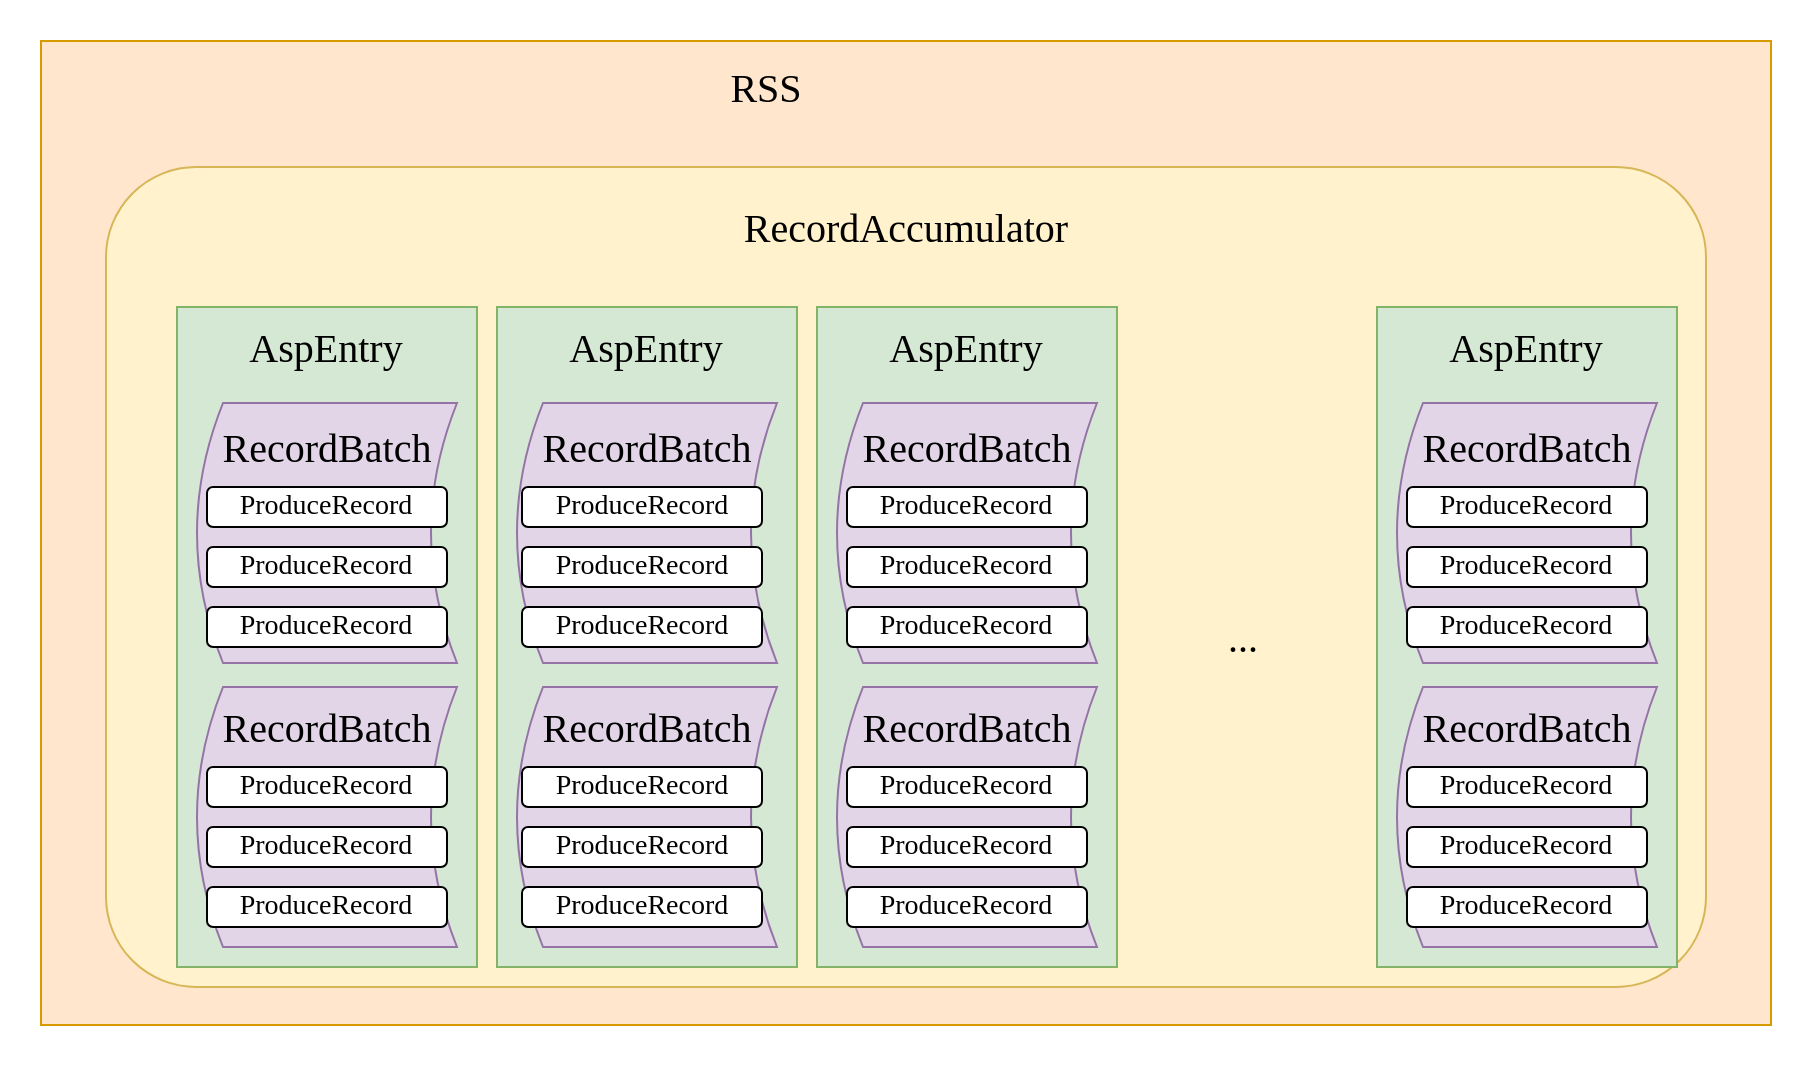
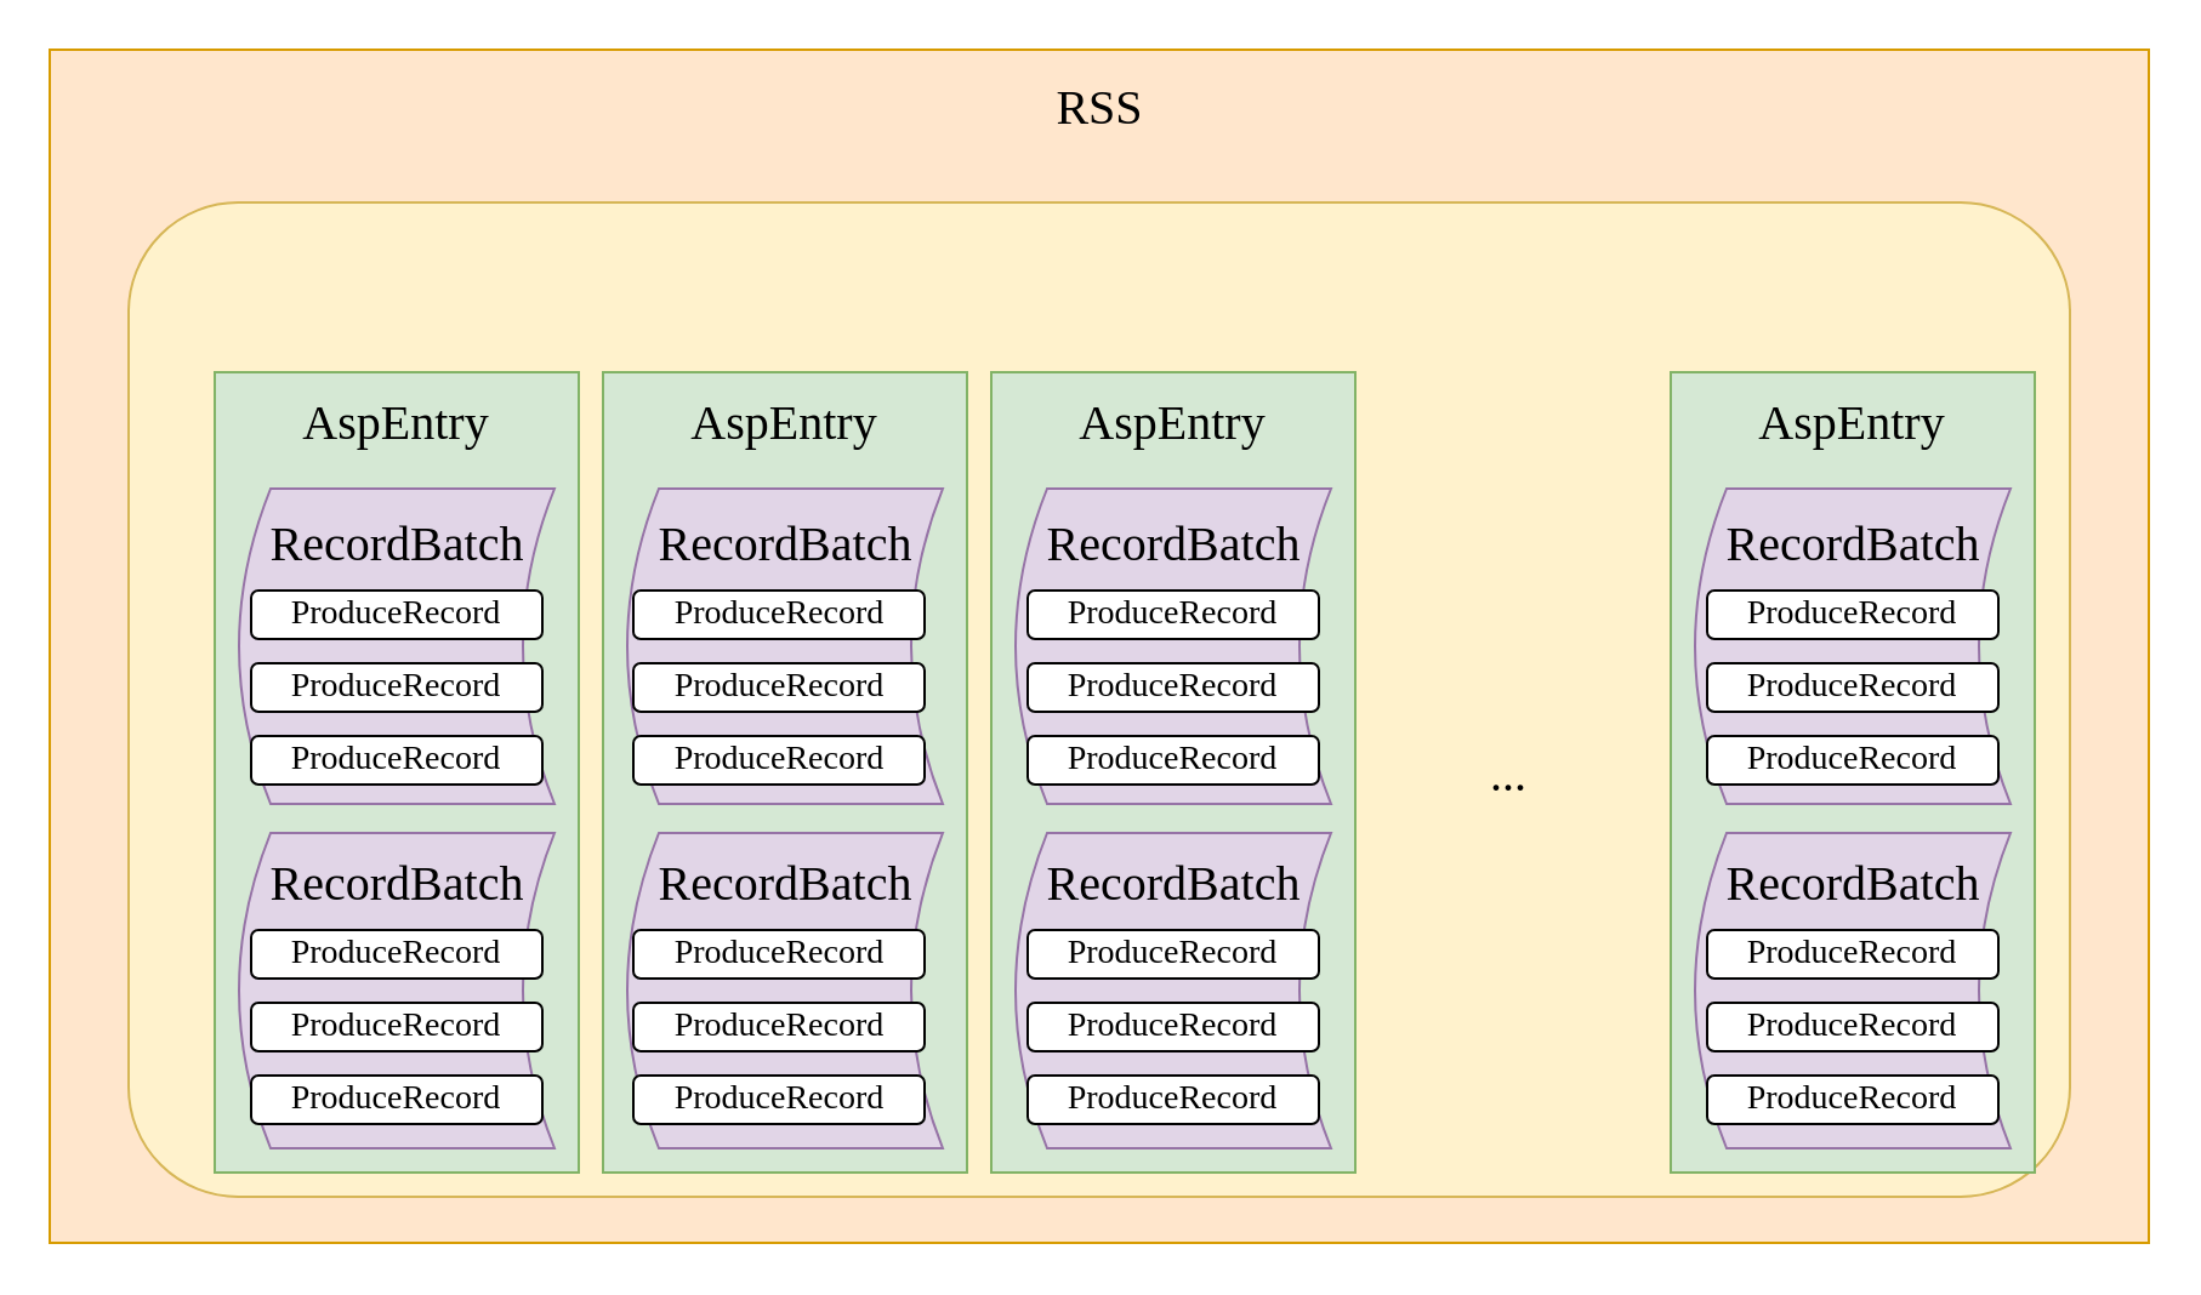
  <mxCell id="0" />
  <mxCell id="1" parent="0" />
  <mxCell id="2" value="" style="rounded=0;whiteSpace=wrap;html=1;fillColor=#ffe6cc;strokeColor=#d79b00;" vertex="1" parent="1"><mxGeometry x="20" y="20" width="865" height="492" as="geometry" /></mxCell>
  <mxCell id="3" value="" style="rounded=1;whiteSpace=wrap;html=1;arcSize=11;fillColor=#fff2cc;strokeColor=#d6b656;" vertex="1" parent="1"><mxGeometry x="52.5" y="83" width="800" height="410" as="geometry" /></mxCell>
  <mxCell id="4" value="" style="rounded=0;whiteSpace=wrap;html=1;fillColor=#d5e8d4;strokeColor=#82b366;" vertex="1" parent="1"><mxGeometry x="88" y="153" width="150" height="330" as="geometry" /></mxCell>
  <mxCell id="5" value="" style="shape=dataStorage;whiteSpace=wrap;html=1;fillColor=#e1d5e7;strokeColor=#9673a6;" vertex="1" parent="1"><mxGeometry x="98" y="201" width="130" height="130" as="geometry" /></mxCell>
  <mxCell id="6" value="" style="rounded=0;whiteSpace=wrap;html=1;fillColor=#d5e8d4;strokeColor=#82b366;" vertex="1" parent="1"><mxGeometry x="248" y="153" width="150" height="330" as="geometry" /></mxCell>
  <mxCell id="7" value="" style="rounded=0;whiteSpace=wrap;html=1;fillColor=#d5e8d4;strokeColor=#82b366;" vertex="1" parent="1"><mxGeometry x="408" y="153" width="150" height="330" as="geometry" /></mxCell>
  <mxCell id="8" value="" style="rounded=0;whiteSpace=wrap;html=1;fillColor=#d5e8d4;strokeColor=#82b366;" vertex="1" parent="1"><mxGeometry x="688" y="153" width="150" height="330" as="geometry" /></mxCell>
  <mxCell id="9" value="" style="shape=dataStorage;whiteSpace=wrap;html=1;fillColor=#e1d5e7;strokeColor=#9673a6;" vertex="1" parent="1"><mxGeometry x="98" y="343" width="130" height="130" as="geometry" /></mxCell>
  <mxCell id="10" value="" style="shape=dataStorage;whiteSpace=wrap;html=1;fillColor=#e1d5e7;strokeColor=#9673a6;" vertex="1" parent="1"><mxGeometry x="258" y="201" width="130" height="130" as="geometry" /></mxCell>
  <mxCell id="11" value="" style="shape=dataStorage;whiteSpace=wrap;html=1;fillColor=#e1d5e7;strokeColor=#9673a6;" vertex="1" parent="1"><mxGeometry x="258" y="343" width="130" height="130" as="geometry" /></mxCell>
  <mxCell id="12" value="" style="shape=dataStorage;whiteSpace=wrap;html=1;fillColor=#e1d5e7;strokeColor=#9673a6;" vertex="1" parent="1"><mxGeometry x="418" y="201" width="130" height="130" as="geometry" /></mxCell>
  <mxCell id="13" value="" style="shape=dataStorage;whiteSpace=wrap;html=1;fillColor=#e1d5e7;strokeColor=#9673a6;" vertex="1" parent="1"><mxGeometry x="418" y="343" width="130" height="130" as="geometry" /></mxCell>
  <mxCell id="14" value="" style="shape=dataStorage;whiteSpace=wrap;html=1;fillColor=#e1d5e7;strokeColor=#9673a6;" vertex="1" parent="1"><mxGeometry x="698" y="201" width="130" height="130" as="geometry" /></mxCell>
  <mxCell id="15" value="" style="shape=dataStorage;whiteSpace=wrap;html=1;fillColor=#e1d5e7;strokeColor=#9673a6;" vertex="1" parent="1"><mxGeometry x="698" y="343" width="130" height="130" as="geometry" /></mxCell>
- <mxCell id="16" value="&lt;font face=&quot;Consolas&quot; style=&quot;font-size: 20px&quot;&gt;RSS&lt;/font&gt;" style="text;html=1;strokeColor=none;fillColor=none;align=center;verticalAlign=middle;whiteSpace=wrap;rounded=0;" vertex="1" parent="1"><mxGeometry x="362.5" y="33" width="40" height="20" as="geometry" /></mxCell>
- <mxCell id="17" value="&lt;font face=&quot;Consolas&quot; style=&quot;font-size: 20px&quot;&gt;RecordAccumulator&lt;/font&gt;" style="text;html=1;strokeColor=none;fillColor=none;align=center;verticalAlign=middle;whiteSpace=wrap;rounded=0;" vertex="1" parent="1"><mxGeometry x="344.75" y="103" width="215.5" height="20" as="geometry" /></mxCell>
+ <mxCell id="16" value="&lt;font face=&quot;Consolas&quot; style=&quot;font-size: 20px&quot;&gt;RSS&lt;/font&gt;" style="text;html=1;strokeColor=none;fillColor=none;align=center;verticalAlign=middle;whiteSpace=wrap;rounded=0;" vertex="1" parent="1"><mxGeometry x="432.5" y="33" width="40" height="20" as="geometry" /></mxCell>
  <mxCell id="18" value="&lt;font face=&quot;Consolas&quot; style=&quot;font-size: 20px&quot;&gt;AspEntry&lt;/font&gt;" style="text;html=1;strokeColor=none;fillColor=none;align=center;verticalAlign=middle;whiteSpace=wrap;rounded=0;" vertex="1" parent="1"><mxGeometry x="113" y="163" width="100" height="20" as="geometry" /></mxCell>
  <mxCell id="19" value="&lt;font face=&quot;Consolas&quot; style=&quot;font-size: 20px&quot;&gt;AspEntry&lt;/font&gt;" style="text;html=1;strokeColor=none;fillColor=none;align=center;verticalAlign=middle;whiteSpace=wrap;rounded=0;" vertex="1" parent="1"><mxGeometry x="273" y="163" width="100" height="20" as="geometry" /></mxCell>
  <mxCell id="20" value="&lt;font face=&quot;Consolas&quot; style=&quot;font-size: 20px&quot;&gt;AspEntry&lt;/font&gt;" style="text;html=1;strokeColor=none;fillColor=none;align=center;verticalAlign=middle;whiteSpace=wrap;rounded=0;" vertex="1" parent="1"><mxGeometry x="433" y="163" width="100" height="20" as="geometry" /></mxCell>
  <mxCell id="21" value="&lt;font face=&quot;Consolas&quot; style=&quot;font-size: 20px&quot;&gt;AspEntry&lt;/font&gt;" style="text;html=1;strokeColor=none;fillColor=none;align=center;verticalAlign=middle;whiteSpace=wrap;rounded=0;" vertex="1" parent="1"><mxGeometry x="713" y="163" width="100" height="20" as="geometry" /></mxCell>
  <mxCell id="22" value="&lt;font face=&quot;Consolas&quot; style=&quot;font-size: 20px&quot;&gt;RecordBatch&lt;/font&gt;" style="text;html=1;strokeColor=none;fillColor=none;align=center;verticalAlign=middle;whiteSpace=wrap;rounded=0;" vertex="1" parent="1"><mxGeometry x="105.5" y="213" width="115" height="20" as="geometry" /></mxCell>
  <mxCell id="23" value="&lt;font face=&quot;Consolas&quot; style=&quot;font-size: 20px&quot;&gt;RecordBatch&lt;/font&gt;" style="text;html=1;strokeColor=none;fillColor=none;align=center;verticalAlign=middle;whiteSpace=wrap;rounded=0;" vertex="1" parent="1"><mxGeometry x="265.5" y="213" width="115" height="20" as="geometry" /></mxCell>
  <mxCell id="24" value="&lt;font face=&quot;Consolas&quot; style=&quot;font-size: 20px&quot;&gt;RecordBatch&lt;/font&gt;" style="text;html=1;strokeColor=none;fillColor=none;align=center;verticalAlign=middle;whiteSpace=wrap;rounded=0;" vertex="1" parent="1"><mxGeometry x="425.5" y="213" width="115" height="20" as="geometry" /></mxCell>
  <mxCell id="25" value="&lt;font face=&quot;Consolas&quot; style=&quot;font-size: 20px&quot;&gt;RecordBatch&lt;/font&gt;" style="text;html=1;strokeColor=none;fillColor=none;align=center;verticalAlign=middle;whiteSpace=wrap;rounded=0;" vertex="1" parent="1"><mxGeometry x="705.5" y="213" width="115" height="20" as="geometry" /></mxCell>
  <mxCell id="26" value="&lt;font face=&quot;Consolas&quot; style=&quot;font-size: 20px&quot;&gt;RecordBatch&lt;/font&gt;" style="text;html=1;strokeColor=none;fillColor=none;align=center;verticalAlign=middle;whiteSpace=wrap;rounded=0;" vertex="1" parent="1"><mxGeometry x="105.5" y="353" width="115" height="20" as="geometry" /></mxCell>
  <mxCell id="27" value="&lt;font face=&quot;Consolas&quot; style=&quot;font-size: 20px&quot;&gt;RecordBatch&lt;/font&gt;" style="text;html=1;strokeColor=none;fillColor=none;align=center;verticalAlign=middle;whiteSpace=wrap;rounded=0;" vertex="1" parent="1"><mxGeometry x="265.5" y="353" width="115" height="20" as="geometry" /></mxCell>
  <mxCell id="28" value="&lt;font face=&quot;Consolas&quot; style=&quot;font-size: 20px&quot;&gt;RecordBatch&lt;/font&gt;" style="text;html=1;strokeColor=none;fillColor=none;align=center;verticalAlign=middle;whiteSpace=wrap;rounded=0;" vertex="1" parent="1"><mxGeometry x="425.5" y="353" width="115" height="20" as="geometry" /></mxCell>
  <mxCell id="29" value="&lt;font face=&quot;Consolas&quot; style=&quot;font-size: 20px&quot;&gt;RecordBatch&lt;/font&gt;" style="text;html=1;strokeColor=none;fillColor=none;align=center;verticalAlign=middle;whiteSpace=wrap;rounded=0;" vertex="1" parent="1"><mxGeometry x="705.5" y="353" width="115" height="20" as="geometry" /></mxCell>
  <mxCell id="30" value="&lt;font face=&quot;Consolas&quot; style=&quot;font-size: 20px&quot;&gt;...&lt;/font&gt;" style="text;html=1;strokeColor=none;fillColor=none;align=center;verticalAlign=middle;whiteSpace=wrap;rounded=0;" vertex="1" parent="1"><mxGeometry x="598" y="308" width="47.25" height="20" as="geometry" /></mxCell>
  <mxCell id="31" value="&lt;font face=&quot;Consolas&quot; style=&quot;font-size: 14px&quot;&gt;ProduceRecord&lt;/font&gt;" style="rounded=1;whiteSpace=wrap;html=1;" vertex="1" parent="1"><mxGeometry x="103" y="273" width="120" height="20" as="geometry" /></mxCell>
  <mxCell id="32" value="&lt;font face=&quot;Consolas&quot; style=&quot;font-size: 14px&quot;&gt;ProduceRecord&lt;/font&gt;" style="rounded=1;whiteSpace=wrap;html=1;" vertex="1" parent="1"><mxGeometry x="103" y="243" width="120" height="20" as="geometry" /></mxCell>
  <mxCell id="33" value="&lt;font face=&quot;Consolas&quot; style=&quot;font-size: 14px&quot;&gt;ProduceRecord&lt;/font&gt;" style="rounded=1;whiteSpace=wrap;html=1;" vertex="1" parent="1"><mxGeometry x="103" y="303" width="120" height="20" as="geometry" /></mxCell>
  <mxCell id="34" value="&lt;font face=&quot;Consolas&quot; style=&quot;font-size: 14px&quot;&gt;ProduceRecord&lt;/font&gt;" style="rounded=1;whiteSpace=wrap;html=1;" vertex="1" parent="1"><mxGeometry x="260.5" y="273" width="120" height="20" as="geometry" /></mxCell>
  <mxCell id="35" value="&lt;font face=&quot;Consolas&quot; style=&quot;font-size: 14px&quot;&gt;ProduceRecord&lt;/font&gt;" style="rounded=1;whiteSpace=wrap;html=1;" vertex="1" parent="1"><mxGeometry x="260.5" y="243" width="120" height="20" as="geometry" /></mxCell>
  <mxCell id="36" value="&lt;font face=&quot;Consolas&quot; style=&quot;font-size: 14px&quot;&gt;ProduceRecord&lt;/font&gt;" style="rounded=1;whiteSpace=wrap;html=1;" vertex="1" parent="1"><mxGeometry x="260.5" y="303" width="120" height="20" as="geometry" /></mxCell>
  <mxCell id="37" value="&lt;font face=&quot;Consolas&quot; style=&quot;font-size: 14px&quot;&gt;ProduceRecord&lt;/font&gt;" style="rounded=1;whiteSpace=wrap;html=1;" vertex="1" parent="1"><mxGeometry x="423" y="273" width="120" height="20" as="geometry" /></mxCell>
  <mxCell id="38" value="&lt;font face=&quot;Consolas&quot; style=&quot;font-size: 14px&quot;&gt;ProduceRecord&lt;/font&gt;" style="rounded=1;whiteSpace=wrap;html=1;" vertex="1" parent="1"><mxGeometry x="423" y="243" width="120" height="20" as="geometry" /></mxCell>
  <mxCell id="39" value="&lt;font face=&quot;Consolas&quot; style=&quot;font-size: 14px&quot;&gt;ProduceRecord&lt;/font&gt;" style="rounded=1;whiteSpace=wrap;html=1;" vertex="1" parent="1"><mxGeometry x="423" y="303" width="120" height="20" as="geometry" /></mxCell>
  <mxCell id="40" value="&lt;font face=&quot;Consolas&quot; style=&quot;font-size: 14px&quot;&gt;ProduceRecord&lt;/font&gt;" style="rounded=1;whiteSpace=wrap;html=1;" vertex="1" parent="1"><mxGeometry x="703" y="273" width="120" height="20" as="geometry" /></mxCell>
  <mxCell id="41" value="&lt;font face=&quot;Consolas&quot; style=&quot;font-size: 14px&quot;&gt;ProduceRecord&lt;/font&gt;" style="rounded=1;whiteSpace=wrap;html=1;" vertex="1" parent="1"><mxGeometry x="703" y="243" width="120" height="20" as="geometry" /></mxCell>
  <mxCell id="42" value="&lt;font face=&quot;Consolas&quot; style=&quot;font-size: 14px&quot;&gt;ProduceRecord&lt;/font&gt;" style="rounded=1;whiteSpace=wrap;html=1;" vertex="1" parent="1"><mxGeometry x="703" y="303" width="120" height="20" as="geometry" /></mxCell>
  <mxCell id="43" value="&lt;font face=&quot;Consolas&quot; style=&quot;font-size: 14px&quot;&gt;ProduceRecord&lt;/font&gt;" style="rounded=1;whiteSpace=wrap;html=1;" vertex="1" parent="1"><mxGeometry x="103" y="413" width="120" height="20" as="geometry" /></mxCell>
  <mxCell id="44" value="&lt;font face=&quot;Consolas&quot; style=&quot;font-size: 14px&quot;&gt;ProduceRecord&lt;/font&gt;" style="rounded=1;whiteSpace=wrap;html=1;" vertex="1" parent="1"><mxGeometry x="103" y="383" width="120" height="20" as="geometry" /></mxCell>
  <mxCell id="45" value="&lt;font face=&quot;Consolas&quot; style=&quot;font-size: 14px&quot;&gt;ProduceRecord&lt;/font&gt;" style="rounded=1;whiteSpace=wrap;html=1;" vertex="1" parent="1"><mxGeometry x="103" y="443" width="120" height="20" as="geometry" /></mxCell>
  <mxCell id="46" value="&lt;font face=&quot;Consolas&quot; style=&quot;font-size: 14px&quot;&gt;ProduceRecord&lt;/font&gt;" style="rounded=1;whiteSpace=wrap;html=1;" vertex="1" parent="1"><mxGeometry x="260.5" y="413" width="120" height="20" as="geometry" /></mxCell>
  <mxCell id="47" value="&lt;font face=&quot;Consolas&quot; style=&quot;font-size: 14px&quot;&gt;ProduceRecord&lt;/font&gt;" style="rounded=1;whiteSpace=wrap;html=1;" vertex="1" parent="1"><mxGeometry x="260.5" y="383" width="120" height="20" as="geometry" /></mxCell>
  <mxCell id="48" value="&lt;font face=&quot;Consolas&quot; style=&quot;font-size: 14px&quot;&gt;ProduceRecord&lt;/font&gt;" style="rounded=1;whiteSpace=wrap;html=1;" vertex="1" parent="1"><mxGeometry x="260.5" y="443" width="120" height="20" as="geometry" /></mxCell>
  <mxCell id="49" value="&lt;font face=&quot;Consolas&quot; style=&quot;font-size: 14px&quot;&gt;ProduceRecord&lt;/font&gt;" style="rounded=1;whiteSpace=wrap;html=1;" vertex="1" parent="1"><mxGeometry x="423" y="413" width="120" height="20" as="geometry" /></mxCell>
  <mxCell id="50" value="&lt;font face=&quot;Consolas&quot; style=&quot;font-size: 14px&quot;&gt;ProduceRecord&lt;/font&gt;" style="rounded=1;whiteSpace=wrap;html=1;" vertex="1" parent="1"><mxGeometry x="423" y="383" width="120" height="20" as="geometry" /></mxCell>
  <mxCell id="51" value="&lt;font face=&quot;Consolas&quot; style=&quot;font-size: 14px&quot;&gt;ProduceRecord&lt;/font&gt;" style="rounded=1;whiteSpace=wrap;html=1;" vertex="1" parent="1"><mxGeometry x="423" y="443" width="120" height="20" as="geometry" /></mxCell>
  <mxCell id="52" value="&lt;font face=&quot;Consolas&quot; style=&quot;font-size: 14px&quot;&gt;ProduceRecord&lt;/font&gt;" style="rounded=1;whiteSpace=wrap;html=1;" vertex="1" parent="1"><mxGeometry x="703" y="413" width="120" height="20" as="geometry" /></mxCell>
  <mxCell id="53" value="&lt;font face=&quot;Consolas&quot; style=&quot;font-size: 14px&quot;&gt;ProduceRecord&lt;/font&gt;" style="rounded=1;whiteSpace=wrap;html=1;" vertex="1" parent="1"><mxGeometry x="703" y="383" width="120" height="20" as="geometry" /></mxCell>
  <mxCell id="54" value="&lt;font face=&quot;Consolas&quot; style=&quot;font-size: 14px&quot;&gt;ProduceRecord&lt;/font&gt;" style="rounded=1;whiteSpace=wrap;html=1;" vertex="1" parent="1"><mxGeometry x="703" y="443" width="120" height="20" as="geometry" /></mxCell>
